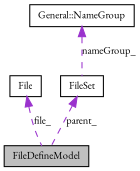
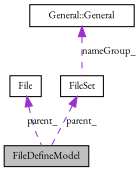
  digraph {
    fontname="EB Garamond"
    node [color=black fontname="EB Garamond" fontsize=10 shape=record]
    edge [color=darkorchid3 dir=back fontname="EB Garamond" fontsize=10 labelfontname=FreeSans labelfontsize=10 style=dashed]
    n1 [fillcolor=grey75 fontcolor=black height=0.2 label=FileDefineModel style=filled width=0.4]
    n2 [height=0.2 label=File width=0.4]
    n3 [height=0.2 label=FileSet width=0.4]
-   n4 [height=0.2 label="General::NameGroup" width=0.4]
-   n2 -> n1 [label=file_]
+   n4 [height=0.2 label="General::General" width=0.4]
+   n2 -> n1 [label=parent_]
    n3 -> n1 [label=parent_]
    n4 -> n3 [label=nameGroup_]
  }
